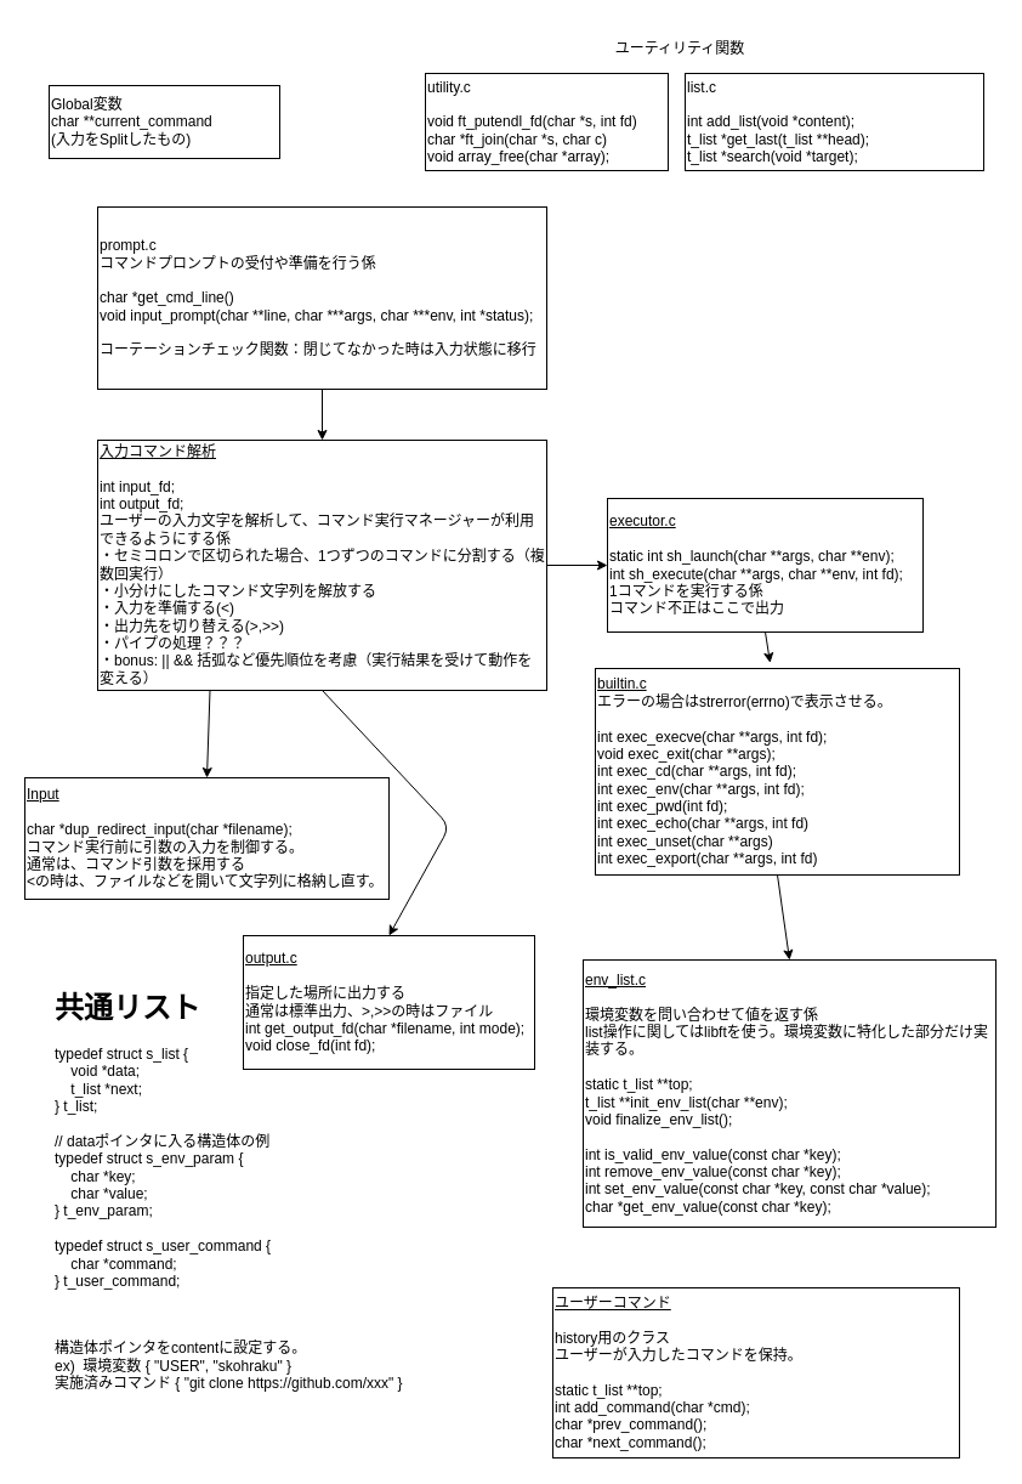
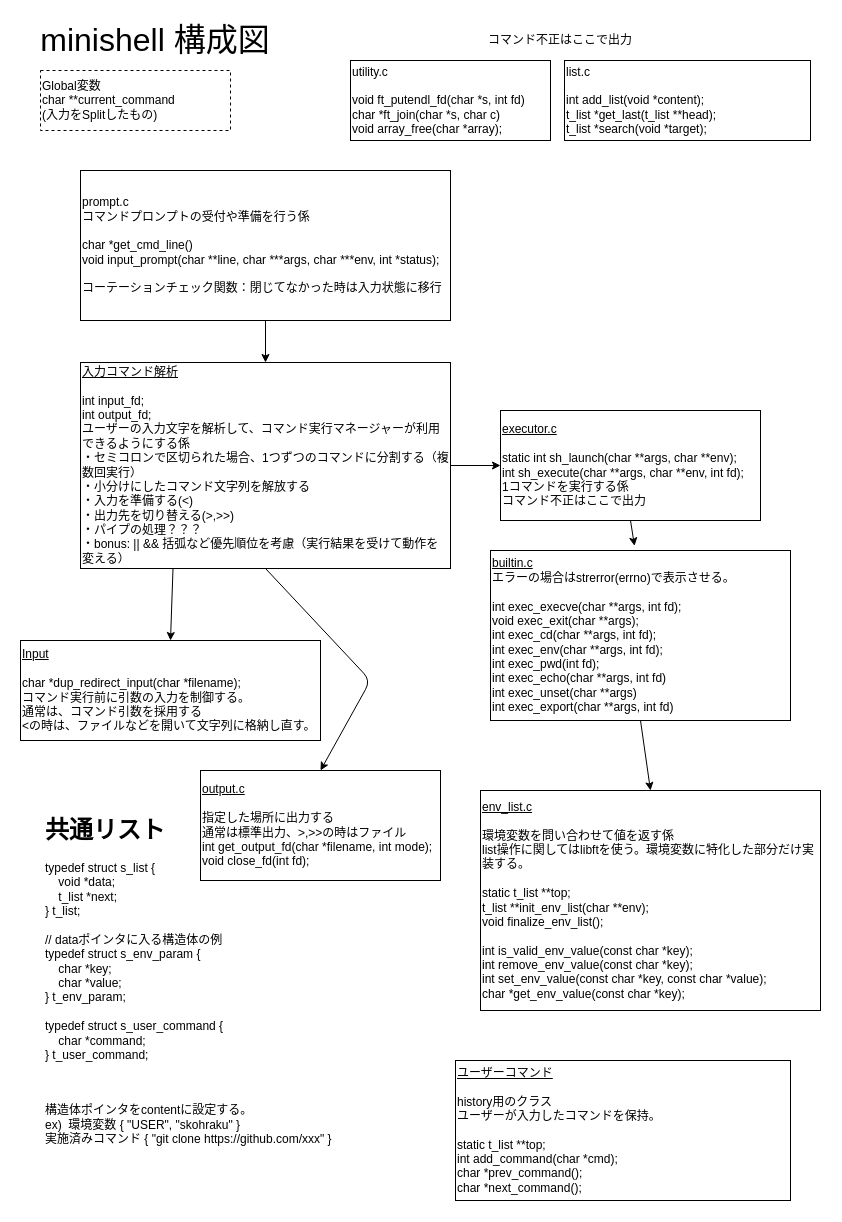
  <mxCell id="0" />
  <mxCell id="1" parent="0" />
+ <mxCell id="2" value="minishell 構成図" style="text;html=1;strokeColor=none;fillColor=none;align=center;verticalAlign=middle;whiteSpace=wrap;rounded=0;fontSize=32;" parent="1" vertex="1"><mxGeometry x="20" y="20" width="270" height="40" as="geometry" /></mxCell>
  <mxCell id="3" value="prompt.c&lt;br&gt;コマンドプロンプトの受付や準備を行う係&lt;br&gt;&lt;br&gt;char *get_cmd_line()&lt;br&gt;void input_prompt(char **line, char ***args, char ***env, int *status);&lt;br&gt;&lt;br&gt;コーテーションチェック関数：閉じてなかった時は入力状態に移行" style="rounded=0;whiteSpace=wrap;html=1;align=left;" parent="1" vertex="1"><mxGeometry x="80" y="170" width="370" height="150" as="geometry" /></mxCell>
  <mxCell id="4" value="utility.c&lt;br&gt;&lt;br&gt;void ft_putendl_fd(char *s, int fd)&lt;br&gt;char *ft_join(char *s, char c)&lt;br&gt;void array_free(char *array);" style="rounded=0;whiteSpace=wrap;html=1;align=left;" parent="1" vertex="1"><mxGeometry x="350" y="60" width="200" height="80" as="geometry" /></mxCell>
  <mxCell id="5" value="&lt;u&gt;builtin.c&lt;br&gt;&lt;/u&gt;エラーの場合はstrerror(errno)で表示させる。&lt;br&gt;&lt;br&gt;int exec_execve(char **args, int fd);&lt;br&gt;void exec_exit(char **args);&lt;br&gt;int exec_cd(char **args, int fd);&lt;br&gt;int exec_env(char **args, int fd);&lt;br&gt;int exec_pwd(int fd);&lt;br&gt;int exec_echo(char **args, int fd)&lt;br&gt;int exec_unset(char **args)&lt;br&gt;int exec_export(char **args, int fd)&amp;nbsp;" style="whiteSpace=wrap;html=1;align=left;" parent="1" vertex="1"><mxGeometry x="490" y="550" width="300" height="170" as="geometry" /></mxCell>
  <mxCell id="6" value="" style="endArrow=classic;html=1;entryX=0.48;entryY=-0.027;entryDx=0;entryDy=0;exitX=0.5;exitY=1;exitDx=0;exitDy=0;entryPerimeter=0;" parent="1" source="16" target="5" edge="1"><mxGeometry width="50" height="50" relative="1" as="geometry"><mxPoint x="390" y="410" as="sourcePoint" /><mxPoint x="440" y="360" as="targetPoint" /></mxGeometry></mxCell>
  <mxCell id="7" value="list.c&lt;br&gt;&lt;br&gt;int add_list(void *content);&lt;br&gt;t_list *get_last(t_list **head);&lt;br&gt;t_list *search(void *target);" style="rounded=0;whiteSpace=wrap;html=1;align=left;" parent="1" vertex="1"><mxGeometry x="564" y="60" width="246" height="80" as="geometry" /></mxCell>
  <mxCell id="8" value="&lt;h1&gt;共通リスト&lt;/h1&gt;&lt;p&gt;typedef struct s_list {&lt;br&gt;&lt;span&gt;&amp;nbsp; &amp;nbsp; void *data;&lt;br&gt;&amp;nbsp; &amp;nbsp; t_list *next;&lt;br&gt;} t_list;&lt;br&gt;&lt;br&gt;// dataポインタに入る構造体の例&lt;br&gt;typedef struct s_env_param {&lt;br&gt;&amp;nbsp; &amp;nbsp; char *key;&lt;br&gt;&amp;nbsp; &amp;nbsp; char *value;&lt;br&gt;} t_env_param;&lt;br&gt;&lt;br&gt;typedef struct s_user_command {&lt;br&gt;&amp;nbsp; &amp;nbsp; char *command;&lt;br&gt;} t_user_command;&lt;br&gt;&lt;br&gt;&lt;/span&gt;&lt;/p&gt;&lt;p&gt;&lt;span&gt;&lt;br&gt;構造体ポインタをcontentに設定する。&lt;br&gt;ex)&amp;nbsp; 環境変数 { &quot;USER&quot;, &quot;skohraku&quot; }&amp;nbsp;&lt;br&gt;実施済みコマンド { &quot;git clone https://github.com/xxx&quot; }&lt;br&gt;&lt;/span&gt;&lt;/p&gt;" style="text;html=1;strokeColor=none;fillColor=none;spacing=5;spacingTop=-20;whiteSpace=wrap;overflow=hidden;rounded=0;align=left;" parent="1" vertex="1"><mxGeometry x="40" y="810" width="370" height="370" as="geometry" /></mxCell>
  <mxCell id="9" value="&lt;u&gt;env_list.c&lt;br&gt;&lt;/u&gt;&lt;br&gt;環境変数を問い合わせて値を返す係&lt;br&gt;list操作に関してはlibftを使う。環境変数に特化した部分だけ実装する。&lt;br&gt;&lt;br&gt;static t_list **top;&lt;br&gt;t_list **init_env_list(char **env);&lt;br&gt;void finalize_env_list();&lt;br&gt;&lt;br&gt;int is_valid_env_value(const char *key);&lt;br&gt;int remove_env_value(const char *key);&lt;br&gt;int set_env_value(const char *key, const char *value);&lt;br&gt;char *get_env_value(const char *key);" style="rounded=0;whiteSpace=wrap;html=1;align=left;" parent="1" vertex="1"><mxGeometry x="480" y="790" width="340" height="220" as="geometry" /></mxCell>
- <mxCell id="10" value="Global変数&lt;br&gt;char **current_command&lt;br&gt;(入力をSplitしたもの)" style="rounded=0;whiteSpace=wrap;html=1;align=left;" parent="1" vertex="1"><mxGeometry x="40" y="70" width="190" height="60" as="geometry" /></mxCell>
+ <mxCell id="10" value="Global変数&lt;br&gt;char **current_command&lt;br&gt;(入力をSplitしたもの)" style="rounded=0;whiteSpace=wrap;html=1;align=left;dashed=1;" parent="1" vertex="1"><mxGeometry x="40" y="70" width="190" height="60" as="geometry" /></mxCell>
  <mxCell id="11" value="&lt;u&gt;入力コマンド解析&lt;/u&gt;&lt;br&gt;&lt;br&gt;int input_fd;&lt;br&gt;int output_fd;&lt;br&gt;ユーザーの入力文字を解析して、コマンド実行マネージャーが利用できるようにする係&lt;br&gt;・セミコロンで区切られた場合、1つずつのコマンドに分割する（複数回実行）&lt;br&gt;・小分けにしたコマンド文字列を解放する&lt;br&gt;・入力を準備する(&amp;lt;)&lt;br&gt;・出力先を切り替える(&amp;gt;,&amp;gt;&amp;gt;)&lt;br&gt;・パイプの処理？？？&lt;br&gt;・bonus: || &amp;amp;&amp;amp; 括弧など優先順位を考慮（実行結果を受けて動作を変える）" style="whiteSpace=wrap;html=1;align=left;" parent="1" vertex="1"><mxGeometry x="80" y="362" width="370" height="206" as="geometry" /></mxCell>
  <mxCell id="12" value="&lt;u&gt;output.c&lt;/u&gt;&lt;br&gt;&lt;br&gt;指定した場所に出力する&lt;br&gt;通常は標準出力、&amp;gt;,&amp;gt;&amp;gt;の時はファイル&lt;br&gt;int get_output_fd(char *filename, int mode);&lt;br&gt;void close_fd(int fd);" style="whiteSpace=wrap;html=1;align=left;" parent="1" vertex="1"><mxGeometry x="200" y="770" width="240" height="110" as="geometry" /></mxCell>
  <mxCell id="13" value="" style="endArrow=classic;html=1;entryX=0.5;entryY=0;entryDx=0;entryDy=0;exitX=0.5;exitY=1;exitDx=0;exitDy=0;" parent="1" source="3" target="11" edge="1"><mxGeometry width="50" height="50" relative="1" as="geometry"><mxPoint x="400" y="275" as="sourcePoint" /><mxPoint x="440" y="240" as="targetPoint" /></mxGeometry></mxCell>
  <mxCell id="14" value="" style="endArrow=classic;html=1;entryX=0.5;entryY=0;entryDx=0;entryDy=0;exitX=0.5;exitY=1;exitDx=0;exitDy=0;" parent="1" source="11" target="12" edge="1"><mxGeometry width="50" height="50" relative="1" as="geometry"><mxPoint x="760" y="380" as="sourcePoint" /><mxPoint x="440" y="240" as="targetPoint" /><Array as="points"><mxPoint x="370" y="680" /></Array></mxGeometry></mxCell>
  <mxCell id="15" value="&lt;u&gt;Input&lt;br&gt;&lt;/u&gt;&lt;br&gt;char *dup_redirect_input(char *filename);&lt;br&gt;コマンド実行前に引数の入力を制御する。&lt;br&gt;通常は、コマンド引数を採用する&lt;br&gt;&amp;lt;の時は、ファイルなどを開いて文字列に格納し直す。" style="whiteSpace=wrap;html=1;align=left;" parent="1" vertex="1"><mxGeometry x="20" y="640" width="300" height="100" as="geometry" /></mxCell>
  <mxCell id="16" value="&lt;u&gt;executor.c&lt;/u&gt;&lt;br&gt;&lt;br&gt;static int sh_launch(char **args, char **env);&lt;br&gt;int sh_execute(char **args, char **env, int fd);&lt;br&gt;1コマンドを実行する係&lt;br&gt;コマンド不正はここで出力" style="whiteSpace=wrap;html=1;align=left;" parent="1" vertex="1"><mxGeometry x="500" y="410" width="260" height="110" as="geometry" /></mxCell>
  <mxCell id="17" value="" style="endArrow=classic;html=1;exitX=0.25;exitY=1;exitDx=0;exitDy=0;entryX=0.5;entryY=0;entryDx=0;entryDy=0;" parent="1" source="11" target="15" edge="1"><mxGeometry width="50" height="50" relative="1" as="geometry"><mxPoint x="700" y="290" as="sourcePoint" /><mxPoint x="750" y="240" as="targetPoint" /></mxGeometry></mxCell>
  <mxCell id="18" value="" style="endArrow=classic;html=1;exitX=1;exitY=0.5;exitDx=0;exitDy=0;entryX=0;entryY=0.5;entryDx=0;entryDy=0;" parent="1" source="11" target="16" edge="1"><mxGeometry width="50" height="50" relative="1" as="geometry"><mxPoint x="700" y="290" as="sourcePoint" /><mxPoint x="750" y="240" as="targetPoint" /></mxGeometry></mxCell>
- <mxCell id="19" value="ユーティリティ関数" style="text;html=1;strokeColor=none;fillColor=none;align=center;verticalAlign=middle;whiteSpace=wrap;rounded=0;" parent="1" vertex="1"><mxGeometry x="460" y="30" width="200" height="20" as="geometry" /></mxCell>
+ <mxCell id="19" value="コマンド不正はここで出力" style="text;html=1;strokeColor=none;fillColor=none;align=center;verticalAlign=middle;whiteSpace=wrap;rounded=0;" parent="1" vertex="1"><mxGeometry x="460" y="30" width="200" height="20" as="geometry" /></mxCell>
  <mxCell id="20" value="" style="endArrow=classic;html=1;exitX=0.5;exitY=1;exitDx=0;exitDy=0;entryX=0.5;entryY=0;entryDx=0;entryDy=0;" parent="1" source="5" target="9" edge="1"><mxGeometry width="50" height="50" relative="1" as="geometry"><mxPoint x="430" y="890" as="sourcePoint" /><mxPoint x="600" y="860" as="targetPoint" /></mxGeometry></mxCell>
  <mxCell id="21" value="&lt;u&gt;ユーザーコマンド&lt;/u&gt;&lt;br&gt;&lt;br&gt;history用のクラス&lt;br&gt;ユーザーが入力したコマンドを保持。&lt;br&gt;&lt;br&gt;static t_list **top;&lt;br&gt;int add_command(char *cmd);&lt;br&gt;char *prev_command();&lt;br&gt;char *next_command();" style="whiteSpace=wrap;html=1;align=left;" parent="1" vertex="1"><mxGeometry x="455" y="1060" width="335" height="140" as="geometry" /></mxCell>
